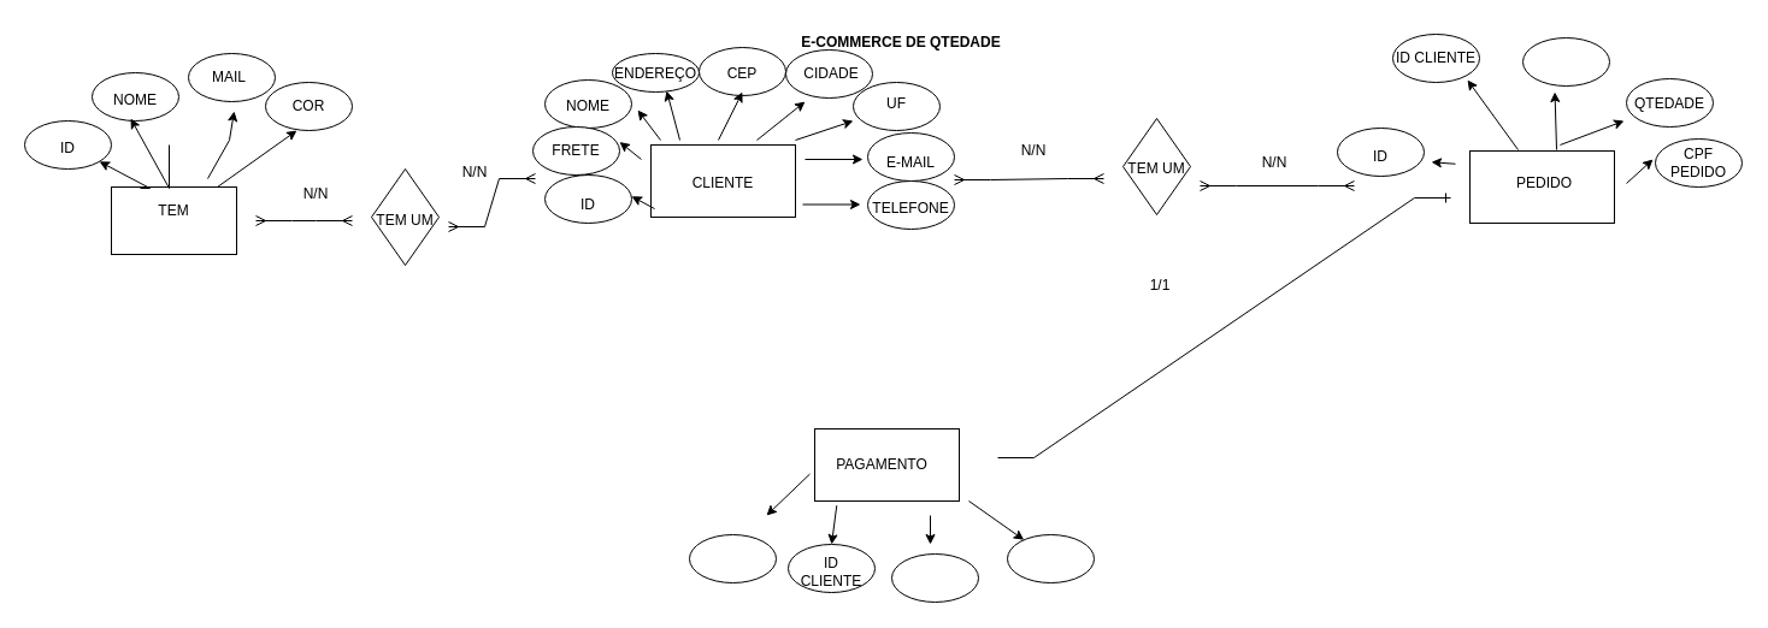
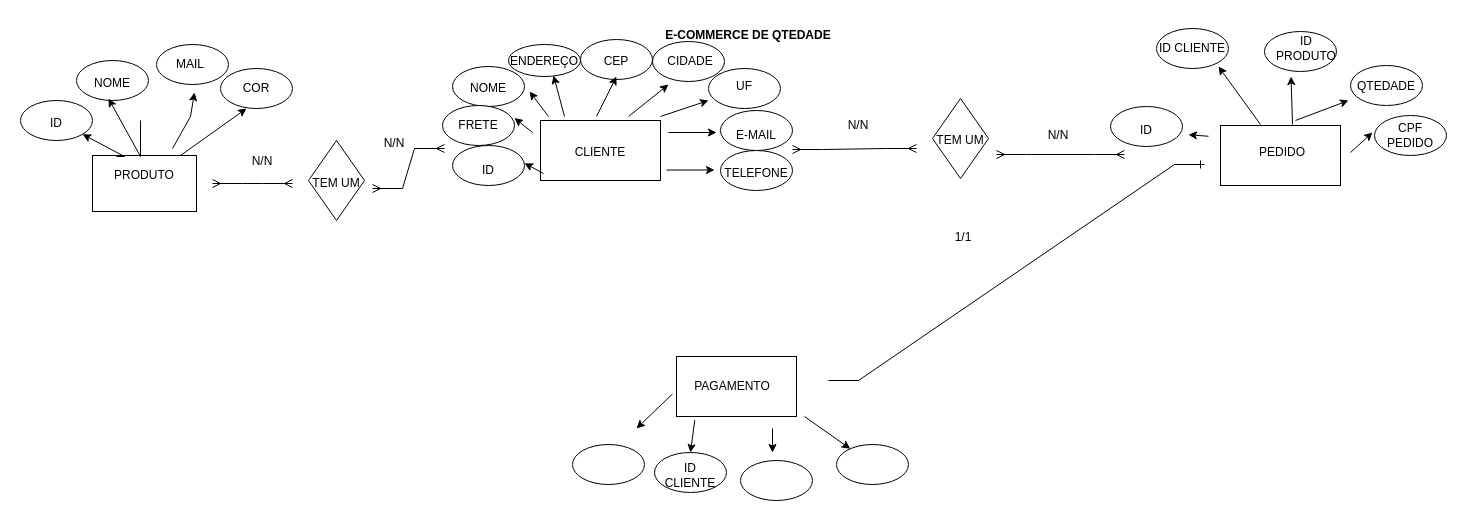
  <mxCell id="0" />
  <mxCell id="1" parent="0" />
  <mxCell id="2" value="" style="rounded=0;whiteSpace=wrap;html=1;glass=0;" vertex="1" parent="1"><mxGeometry x="1220" y="125" width="120" height="60" as="geometry" /></mxCell>
  <mxCell id="3" value="" style="ellipse;whiteSpace=wrap;html=1;rounded=0;glass=0;" vertex="1" parent="1"><mxGeometry x="452" y="66" width="72" height="40" as="geometry" /></mxCell>
  <mxCell id="4" value="" style="rounded=0;whiteSpace=wrap;html=1;glass=0;" vertex="1" parent="1"><mxGeometry x="540" y="120" width="120" height="60" as="geometry" /></mxCell>
  <mxCell id="5" value="E-COMMERCE DE QTEDADE" style="text;html=1;strokeColor=none;fillColor=none;align=center;verticalAlign=middle;whiteSpace=wrap;rounded=0;glass=0;fontStyle=1" vertex="1" parent="1"><mxGeometry x="564" y="20" width="368" height="30" as="geometry" /></mxCell>
  <mxCell id="6" value="" style="rounded=0;whiteSpace=wrap;html=1;glass=0;" vertex="1" parent="1"><mxGeometry x="92" y="155" width="104" height="56" as="geometry" /></mxCell>
- <mxCell id="7" value="TEM" style="text;html=1;strokeColor=none;fillColor=none;align=center;verticalAlign=middle;whiteSpace=wrap;rounded=0;" vertex="1" parent="1"><mxGeometry x="76" y="155" width="136" height="40" as="geometry" /></mxCell>
+ <mxCell id="7" value="PRODUTO" style="text;html=1;strokeColor=none;fillColor=none;align=center;verticalAlign=middle;whiteSpace=wrap;rounded=0;" vertex="1" parent="1"><mxGeometry x="76" y="155" width="136" height="40" as="geometry" /></mxCell>
  <mxCell id="8" value="" style="ellipse;whiteSpace=wrap;html=1;rounded=0;glass=0;" vertex="1" parent="1"><mxGeometry x="508" y="44" width="72" height="32" as="geometry" /></mxCell>
  <mxCell id="9" value="" style="ellipse;whiteSpace=wrap;html=1;rounded=0;glass=0;" vertex="1" parent="1"><mxGeometry y="100" width="72" height="40" as="geometry" x="20" /></mxCell>
  <mxCell id="10" value="" style="ellipse;whiteSpace=wrap;html=1;rounded=0;glass=0;" vertex="1" parent="1"><mxGeometry x="220" y="68" width="72" height="40" as="geometry" /></mxCell>
  <mxCell id="11" value="" style="ellipse;whiteSpace=wrap;html=1;rounded=0;glass=0;" vertex="1" parent="1"><mxGeometry x="442" y="105" width="72" height="40" as="geometry" /></mxCell>
  <mxCell id="12" value="" style="ellipse;whiteSpace=wrap;html=1;rounded=0;glass=0;" vertex="1" parent="1"><mxGeometry x="156" y="44" width="72" height="40" as="geometry" /></mxCell>
  <mxCell id="13" value="" style="ellipse;whiteSpace=wrap;html=1;rounded=0;glass=0;" vertex="1" parent="1"><mxGeometry x="76" y="60" width="72" height="40" as="geometry" /></mxCell>
  <mxCell id="14" value="ID" style="text;html=1;strokeColor=none;fillColor=none;align=center;verticalAlign=middle;whiteSpace=wrap;rounded=0;" vertex="1" parent="1"><mxGeometry x="26" y="108" width="60" height="30" as="geometry" /></mxCell>
  <mxCell id="15" value="MAIL" style="text;html=1;strokeColor=none;fillColor=none;align=center;verticalAlign=middle;whiteSpace=wrap;rounded=0;" vertex="1" parent="1"><mxGeometry x="160" y="49" width="60" height="30" as="geometry" /></mxCell>
  <mxCell id="16" value="ENDEREÇO" style="text;html=1;strokeColor=none;fillColor=none;align=center;verticalAlign=middle;whiteSpace=wrap;rounded=0;" vertex="1" parent="1"><mxGeometry x="492" y="46" width="104" height="30" as="geometry" /></mxCell>
  <mxCell id="17" value="NOME" style="text;html=1;strokeColor=none;fillColor=none;align=center;verticalAlign=middle;whiteSpace=wrap;rounded=0;" vertex="1" parent="1"><mxGeometry x="458" y="73" width="60" height="30" as="geometry" /></mxCell>
  <mxCell id="18" value="COR" style="text;html=1;strokeColor=none;fillColor=none;align=center;verticalAlign=middle;whiteSpace=wrap;rounded=0;" vertex="1" parent="1"><mxGeometry x="226" y="73" width="60" height="30" as="geometry" /></mxCell>
  <mxCell id="19" value="NOME" style="text;html=1;strokeColor=none;fillColor=none;align=center;verticalAlign=middle;whiteSpace=wrap;rounded=0;" vertex="1" parent="1"><mxGeometry x="82" y="68" width="60" height="30" as="geometry" /></mxCell>
  <mxCell id="20" value="" style="endArrow=classic;html=1;rounded=0;" edge="1" parent="1" target="9"><mxGeometry width="50" height="50" relative="1" as="geometry"><mxPoint x="116" y="156" as="sourcePoint" /><mxPoint x="108" y="140" as="targetPoint" /><Array as="points"><mxPoint x="124" y="156" /></Array></mxGeometry></mxCell>
  <mxCell id="21" value="" style="endArrow=classic;html=1;rounded=0;exitX=0.846;exitY=0;exitDx=0;exitDy=0;exitPerimeter=0;" edge="1" parent="1" source="6"><mxGeometry width="50" height="50" relative="1" as="geometry"><mxPoint x="196" y="158" as="sourcePoint" /><mxPoint x="246" y="108" as="targetPoint" /></mxGeometry></mxCell>
  <mxCell id="22" value="" style="endArrow=classic;html=1;rounded=0;exitX=0.706;exitY=-0.175;exitDx=0;exitDy=0;exitPerimeter=0;" edge="1" parent="1" source="7"><mxGeometry width="50" height="50" relative="1" as="geometry"><mxPoint x="190" y="132" as="sourcePoint" /><mxPoint x="194" y="92" as="targetPoint" /><Array as="points"><mxPoint x="190" y="116" /></Array></mxGeometry></mxCell>
  <mxCell id="23" value="" style="endArrow=classic;html=1;rounded=0;" edge="1" parent="1"><mxGeometry width="50" height="50" relative="1" as="geometry"><mxPoint x="140" y="120" as="sourcePoint" /><mxPoint x="108" y="98" as="targetPoint" /><Array as="points"><mxPoint x="140" y="156" /></Array></mxGeometry></mxCell>
  <mxCell id="24" value="CLIENTE" style="text;html=1;strokeColor=none;fillColor=none;align=center;verticalAlign=middle;whiteSpace=wrap;rounded=0;" vertex="1" parent="1"><mxGeometry x="532" y="132" width="136" height="40" as="geometry" /></mxCell>
  <mxCell id="25" value="" style="ellipse;whiteSpace=wrap;html=1;rounded=0;glass=0;" vertex="1" parent="1"><mxGeometry x="708" y="68" width="72" height="40" as="geometry" /></mxCell>
  <mxCell id="26" value="" style="ellipse;whiteSpace=wrap;html=1;rounded=0;glass=0;" vertex="1" parent="1"><mxGeometry x="652" y="41" width="72" height="40" as="geometry" /></mxCell>
  <mxCell id="27" value="" style="ellipse;whiteSpace=wrap;html=1;rounded=0;glass=0;" vertex="1" parent="1"><mxGeometry x="580" y="39" width="72" height="40" as="geometry" /></mxCell>
  <mxCell id="28" value="" style="ellipse;whiteSpace=wrap;html=1;rounded=0;glass=0;" vertex="1" parent="1"><mxGeometry x="720" y="110" width="72" height="40" as="geometry" /></mxCell>
  <mxCell id="29" value="" style="ellipse;whiteSpace=wrap;html=1;rounded=0;glass=0;" vertex="1" parent="1"><mxGeometry x="452" y="145" width="72" height="40" as="geometry" /></mxCell>
  <mxCell id="30" value="" style="ellipse;whiteSpace=wrap;html=1;rounded=0;glass=0;" vertex="1" parent="1"><mxGeometry x="720" y="150" width="72" height="40" as="geometry" /></mxCell>
  <mxCell id="31" value="ID" style="text;html=1;strokeColor=none;fillColor=none;align=center;verticalAlign=middle;whiteSpace=wrap;rounded=0;" vertex="1" parent="1"><mxGeometry x="458" y="155" width="60" height="30" as="geometry" /></mxCell>
  <mxCell id="32" value="CIDADE" style="text;html=1;strokeColor=none;fillColor=none;align=center;verticalAlign=middle;whiteSpace=wrap;rounded=0;" vertex="1" parent="1"><mxGeometry x="660" y="46" width="60" height="30" as="geometry" /></mxCell>
  <mxCell id="33" value="CEP" style="text;html=1;strokeColor=none;fillColor=none;align=center;verticalAlign=middle;whiteSpace=wrap;rounded=0;" vertex="1" parent="1"><mxGeometry x="586" y="46" width="60" height="30" as="geometry" /></mxCell>
  <mxCell id="34" value="E-MAIL" style="text;html=1;strokeColor=none;fillColor=none;align=center;verticalAlign=middle;whiteSpace=wrap;rounded=0;" vertex="1" parent="1"><mxGeometry x="726" y="120" width="60" height="30" as="geometry" /></mxCell>
  <mxCell id="35" value="TELEFONE" style="text;html=1;strokeColor=none;fillColor=none;align=center;verticalAlign=middle;whiteSpace=wrap;rounded=0;" vertex="1" parent="1"><mxGeometry x="726" y="158" width="60" height="30" as="geometry" /></mxCell>
  <mxCell id="36" value="UF" style="text;html=1;strokeColor=none;fillColor=none;align=center;verticalAlign=middle;whiteSpace=wrap;rounded=0;" vertex="1" parent="1"><mxGeometry x="714" y="71" width="60" height="30" as="geometry" /></mxCell>
  <mxCell id="37" value="FRETE" style="text;html=1;strokeColor=none;fillColor=none;align=center;verticalAlign=middle;whiteSpace=wrap;rounded=0;" vertex="1" parent="1"><mxGeometry x="448" y="110" width="60" height="30" as="geometry" /></mxCell>
  <mxCell id="38" value="" style="endArrow=classic;html=1;rounded=0;exitX=0.846;exitY=0;exitDx=0;exitDy=0;exitPerimeter=0;entryX=0.5;entryY=1;entryDx=0;entryDy=0;" edge="1" parent="1" target="33"><mxGeometry width="50" height="50" relative="1" as="geometry"><mxPoint x="596" y="116" as="sourcePoint" /><mxPoint x="622.016" y="92" as="targetPoint" /></mxGeometry></mxCell>
  <mxCell id="39" value="" style="endArrow=classic;html=1;rounded=0;" edge="1" parent="1"><mxGeometry width="50" height="50" relative="1" as="geometry"><mxPoint x="628" y="116" as="sourcePoint" /><mxPoint x="668" y="84" as="targetPoint" /></mxGeometry></mxCell>
  <mxCell id="40" value="" style="endArrow=classic;html=1;rounded=0;entryX=0;entryY=0.8;entryDx=0;entryDy=0;entryPerimeter=0;" edge="1" parent="1" target="25"><mxGeometry width="50" height="50" relative="1" as="geometry"><mxPoint x="660" y="116" as="sourcePoint" /><mxPoint x="694.016" y="96" as="targetPoint" /></mxGeometry></mxCell>
  <mxCell id="41" value="" style="endArrow=classic;html=1;rounded=0;exitX=1;exitY=0;exitDx=0;exitDy=0;" edge="1" parent="1" source="24"><mxGeometry width="50" height="50" relative="1" as="geometry"><mxPoint x="668" y="144" as="sourcePoint" /><mxPoint x="716" y="132" as="targetPoint" /></mxGeometry></mxCell>
  <mxCell id="42" value="" style="endArrow=classic;html=1;rounded=0;exitX=1;exitY=0;exitDx=0;exitDy=0;" edge="1" parent="1"><mxGeometry width="50" height="50" relative="1" as="geometry"><mxPoint x="666" y="169.5" as="sourcePoint" /><mxPoint x="714" y="169.5" as="targetPoint" /></mxGeometry></mxCell>
  <mxCell id="43" value="" style="endArrow=classic;html=1;rounded=0;entryX=0.587;entryY=0.967;entryDx=0;entryDy=0;entryPerimeter=0;" edge="1" parent="1" target="16"><mxGeometry width="50" height="50" relative="1" as="geometry"><mxPoint x="564" y="116" as="sourcePoint" /><mxPoint x="596" y="98" as="targetPoint" /></mxGeometry></mxCell>
  <mxCell id="44" value="" style="endArrow=classic;html=1;rounded=0;entryX=0.587;entryY=0.967;entryDx=0;entryDy=0;entryPerimeter=0;" edge="1" parent="1"><mxGeometry width="50" height="50" relative="1" as="geometry"><mxPoint x="548" y="116" as="sourcePoint" /><mxPoint x="529.048" y="91.01" as="targetPoint" /></mxGeometry></mxCell>
  <mxCell id="45" value="" style="endArrow=classic;html=1;rounded=0;entryX=0.587;entryY=0.967;entryDx=0;entryDy=0;entryPerimeter=0;exitX=0;exitY=0;exitDx=0;exitDy=0;" edge="1" parent="1" source="24"><mxGeometry width="50" height="50" relative="1" as="geometry"><mxPoint x="532.95" y="142.5" as="sourcePoint" /><mxPoint x="513.998" y="117.51" as="targetPoint" /></mxGeometry></mxCell>
  <mxCell id="46" value="PEDIDO" style="text;html=1;strokeColor=none;fillColor=none;align=center;verticalAlign=middle;whiteSpace=wrap;rounded=0;" vertex="1" parent="1"><mxGeometry x="1214" y="132" width="136" height="40" as="geometry" /></mxCell>
  <mxCell id="47" value="" style="endArrow=classic;html=1;rounded=0;entryX=0.587;entryY=0.967;entryDx=0;entryDy=0;entryPerimeter=0;exitX=0.081;exitY=1.025;exitDx=0;exitDy=0;exitPerimeter=0;" edge="1" parent="1" source="24"><mxGeometry width="50" height="50" relative="1" as="geometry"><mxPoint x="542" y="177.24" as="sourcePoint" /><mxPoint x="523.998" y="162.75" as="targetPoint" /></mxGeometry></mxCell>
  <mxCell id="48" value="" style="ellipse;whiteSpace=wrap;html=1;rounded=0;glass=0;" vertex="1" parent="1"><mxGeometry x="1374" y="115" width="72" height="40" as="geometry" /></mxCell>
  <mxCell id="49" value="" style="ellipse;whiteSpace=wrap;html=1;rounded=0;glass=0;" vertex="1" parent="1"><mxGeometry x="1350" y="65" width="72" height="40" as="geometry" /></mxCell>
  <mxCell id="50" value="" style="ellipse;whiteSpace=wrap;html=1;rounded=0;glass=0;" vertex="1" parent="1"><mxGeometry x="1264" y="31" width="72" height="40" as="geometry" /></mxCell>
  <mxCell id="51" value="" style="ellipse;whiteSpace=wrap;html=1;rounded=0;glass=0;" vertex="1" parent="1"><mxGeometry x="1156" y="28" width="72" height="40" as="geometry" /></mxCell>
  <mxCell id="52" value="" style="ellipse;whiteSpace=wrap;html=1;rounded=0;glass=0;" vertex="1" parent="1"><mxGeometry x="1110" y="106" width="72" height="40" as="geometry" /></mxCell>
  <mxCell id="53" value="ID" style="text;html=1;strokeColor=none;fillColor=none;align=center;verticalAlign=middle;whiteSpace=wrap;rounded=0;" vertex="1" parent="1"><mxGeometry x="1116" y="125" width="60" height="10" as="geometry" /></mxCell>
  <mxCell id="54" value="ID CLIENTE" style="text;html=1;strokeColor=none;fillColor=none;align=center;verticalAlign=middle;whiteSpace=wrap;rounded=0;" vertex="1" parent="1"><mxGeometry x="1124" y="28" width="136" height="40" as="geometry" /></mxCell>
+ <mxCell id="55" value="ID PRODUTO" style="text;html=1;strokeColor=none;fillColor=none;align=center;verticalAlign=middle;whiteSpace=wrap;rounded=0;" vertex="1" parent="1"><mxGeometry x="1276" y="33" width="60" height="30" as="geometry" /></mxCell>
  <mxCell id="56" value="QTEDADE" style="text;html=1;strokeColor=none;fillColor=none;align=center;verticalAlign=middle;whiteSpace=wrap;rounded=0;" vertex="1" parent="1"><mxGeometry x="1356" y="71" width="60" height="30" as="geometry" /></mxCell>
  <mxCell id="57" value="CPF PEDIDO" style="text;html=1;strokeColor=none;fillColor=none;align=center;verticalAlign=middle;whiteSpace=wrap;rounded=0;" vertex="1" parent="1"><mxGeometry x="1380" y="120" width="60" height="30" as="geometry" /></mxCell>
  <mxCell id="58" value="" style="endArrow=classic;html=1;rounded=0;entryX=0.587;entryY=0.967;entryDx=0;entryDy=0;entryPerimeter=0;" edge="1" parent="1"><mxGeometry width="50" height="50" relative="1" as="geometry"><mxPoint x="1292" y="124" as="sourcePoint" /><mxPoint x="1290.528" y="76.01" as="targetPoint" /></mxGeometry></mxCell>
  <mxCell id="59" value="" style="endArrow=classic;html=1;rounded=0;" edge="1" parent="1"><mxGeometry width="50" height="50" relative="1" as="geometry"><mxPoint x="1294.95" y="119.99" as="sourcePoint" /><mxPoint x="1348" y="100" as="targetPoint" /></mxGeometry></mxCell>
  <mxCell id="60" value="" style="endArrow=classic;html=1;rounded=0;" edge="1" parent="1"><mxGeometry width="50" height="50" relative="1" as="geometry"><mxPoint x="1260" y="124" as="sourcePoint" /><mxPoint x="1218" y="66" as="targetPoint" /><Array as="points" /></mxGeometry></mxCell>
  <mxCell id="61" value="" style="endArrow=classic;html=1;rounded=0;exitX=1;exitY=0.5;exitDx=0;exitDy=0;" edge="1" parent="1" source="46"><mxGeometry width="50" height="50" relative="1" as="geometry"><mxPoint x="1340" y="123" as="sourcePoint" /><mxPoint x="1372" y="132" as="targetPoint" /></mxGeometry></mxCell>
  <mxCell id="62" value="" style="endArrow=classic;html=1;rounded=0;entryX=0.587;entryY=0.967;entryDx=0;entryDy=0;entryPerimeter=0;" edge="1" parent="1"><mxGeometry width="50" height="50" relative="1" as="geometry"><mxPoint x="1208" y="135.75" as="sourcePoint" /><mxPoint x="1187.998" y="134.25" as="targetPoint" /></mxGeometry></mxCell>
  <mxCell id="63" value="" style="rhombus;whiteSpace=wrap;html=1;rounded=0;glass=0;" vertex="1" parent="1"><mxGeometry x="308" y="140" width="56" height="80" as="geometry" /></mxCell>
  <mxCell id="64" value="" style="rhombus;whiteSpace=wrap;html=1;rounded=0;glass=0;" vertex="1" parent="1"><mxGeometry x="932" y="98" width="56" height="80" as="geometry" /></mxCell>
  <mxCell id="65" value="TEM UM" style="text;html=1;strokeColor=none;fillColor=none;align=center;verticalAlign=middle;whiteSpace=wrap;rounded=0;" vertex="1" parent="1"><mxGeometry x="306" y="168" width="60" height="30" as="geometry" /></mxCell>
  <mxCell id="66" value="TEM UM" style="text;html=1;strokeColor=none;fillColor=none;align=center;verticalAlign=middle;whiteSpace=wrap;rounded=0;" vertex="1" parent="1"><mxGeometry x="930" y="125" width="60" height="30" as="geometry" /></mxCell>
  <mxCell id="67" value="" style="edgeStyle=entityRelationEdgeStyle;fontSize=12;html=1;endArrow=ERmany;startArrow=ERmany;rounded=0;" edge="1" parent="1"><mxGeometry width="100" height="100" relative="1" as="geometry"><mxPoint x="792" y="149" as="sourcePoint" /><mxPoint x="916" y="148" as="targetPoint" /></mxGeometry></mxCell>
  <mxCell id="68" value="" style="edgeStyle=entityRelationEdgeStyle;fontSize=12;html=1;endArrow=ERmany;startArrow=ERmany;rounded=0;" edge="1" parent="1"><mxGeometry width="100" height="100" relative="1" as="geometry"><mxPoint x="996" y="154" as="sourcePoint" /><mxPoint x="1124" y="154" as="targetPoint" /></mxGeometry></mxCell>
  <mxCell id="69" value="" style="edgeStyle=entityRelationEdgeStyle;fontSize=12;html=1;endArrow=ERmany;startArrow=ERmany;rounded=0;" edge="1" parent="1"><mxGeometry width="100" height="100" relative="1" as="geometry"><mxPoint x="212" y="183" as="sourcePoint" /><mxPoint x="292" y="183" as="targetPoint" /></mxGeometry></mxCell>
  <mxCell id="70" value="" style="edgeStyle=entityRelationEdgeStyle;fontSize=12;html=1;endArrow=ERmany;startArrow=ERmany;rounded=0;" edge="1" parent="1"><mxGeometry width="100" height="100" relative="1" as="geometry"><mxPoint x="372" y="188" as="sourcePoint" /><mxPoint x="444" y="148" as="targetPoint" /></mxGeometry></mxCell>
  <mxCell id="71" value="N/N" style="text;html=1;strokeColor=none;fillColor=none;align=center;verticalAlign=middle;whiteSpace=wrap;rounded=0;" vertex="1" parent="1"><mxGeometry x="232" y="146" width="60" height="30" as="geometry" /></mxCell>
  <mxCell id="72" value="N/N" style="text;html=1;strokeColor=none;fillColor=none;align=center;verticalAlign=middle;whiteSpace=wrap;rounded=0;" vertex="1" parent="1"><mxGeometry x="364" y="128" width="60" height="30" as="geometry" /></mxCell>
  <mxCell id="73" value="N/N" style="text;html=1;strokeColor=none;fillColor=none;align=center;verticalAlign=middle;whiteSpace=wrap;rounded=0;" vertex="1" parent="1"><mxGeometry x="828" y="110" width="60" height="30" as="geometry" /></mxCell>
  <mxCell id="74" value="N/N" style="text;html=1;strokeColor=none;fillColor=none;align=center;verticalAlign=middle;whiteSpace=wrap;rounded=0;" vertex="1" parent="1"><mxGeometry x="1028" y="120" width="60" height="30" as="geometry" /></mxCell>
  <mxCell id="75" value="" style="rounded=0;whiteSpace=wrap;html=1;glass=0;" vertex="1" parent="1"><mxGeometry x="676" y="356" width="120" height="60" as="geometry" /></mxCell>
  <mxCell id="76" value="PAGAMENTO" style="text;html=1;strokeColor=none;fillColor=none;align=center;verticalAlign=middle;whiteSpace=wrap;rounded=0;" vertex="1" parent="1"><mxGeometry x="672" y="371" width="120" height="30" as="geometry" /></mxCell>
  <mxCell id="77" value="" style="ellipse;whiteSpace=wrap;html=1;rounded=0;glass=0;" vertex="1" parent="1"><mxGeometry x="654" y="452" width="72" height="40" as="geometry" /></mxCell>
  <mxCell id="78" value="" style="ellipse;whiteSpace=wrap;html=1;rounded=0;glass=0;" vertex="1" parent="1"><mxGeometry x="740" y="460" width="72" height="40" as="geometry" /></mxCell>
  <mxCell id="79" value="" style="ellipse;whiteSpace=wrap;html=1;rounded=0;glass=0;" vertex="1" parent="1"><mxGeometry x="572" y="444" width="72" height="40" as="geometry" /></mxCell>
  <mxCell id="80" value="" style="ellipse;whiteSpace=wrap;html=1;rounded=0;glass=0;" vertex="1" parent="1"><mxGeometry x="836" y="444" width="72" height="40" as="geometry" /></mxCell>
  <mxCell id="81" value="ID CLIENTE" style="text;html=1;strokeColor=none;fillColor=none;align=center;verticalAlign=middle;whiteSpace=wrap;rounded=0;" vertex="1" parent="1"><mxGeometry x="660" y="460" width="60" height="30" as="geometry" /></mxCell>
  <mxCell id="82" value="" style="endArrow=classic;html=1;rounded=0;exitX=1;exitY=0;exitDx=0;exitDy=0;" edge="1" parent="1" target="80"><mxGeometry width="50" height="50" relative="1" as="geometry"><mxPoint x="804" y="416" as="sourcePoint" /><mxPoint x="852" y="416" as="targetPoint" /></mxGeometry></mxCell>
  <mxCell id="83" value="" style="endArrow=classic;html=1;rounded=0;" edge="1" parent="1"><mxGeometry width="50" height="50" relative="1" as="geometry"><mxPoint x="772" y="428" as="sourcePoint" /><mxPoint x="772" y="452" as="targetPoint" /></mxGeometry></mxCell>
  <mxCell id="84" value="" style="endArrow=classic;html=1;rounded=0;exitX=1;exitY=0;exitDx=0;exitDy=0;entryX=0.5;entryY=0;entryDx=0;entryDy=0;" edge="1" parent="1" target="77"><mxGeometry width="50" height="50" relative="1" as="geometry"><mxPoint x="694.26" y="419.72" as="sourcePoint" /><mxPoint x="739.995" y="452.004" as="targetPoint" /></mxGeometry></mxCell>
  <mxCell id="85" value="" style="endArrow=classic;html=1;rounded=0;exitX=0;exitY=0.75;exitDx=0;exitDy=0;" edge="1" parent="1" source="76"><mxGeometry width="50" height="50" relative="1" as="geometry"><mxPoint x="622.26" y="401" as="sourcePoint" /><mxPoint x="636" y="428" as="targetPoint" /></mxGeometry></mxCell>
  <mxCell id="86" value="" style="edgeStyle=entityRelationEdgeStyle;fontSize=12;html=1;endArrow=ERone;endFill=1;rounded=0;" edge="1" parent="1"><mxGeometry width="100" height="100" relative="1" as="geometry"><mxPoint x="828" y="380" as="sourcePoint" /><mxPoint x="1204" y="164" as="targetPoint" /></mxGeometry></mxCell>
  <mxCell id="87" value="1/1" style="text;html=1;strokeColor=none;fillColor=none;align=center;verticalAlign=middle;whiteSpace=wrap;rounded=0;" vertex="1" parent="1"><mxGeometry x="933" y="222" width="60" height="30" as="geometry" /></mxCell>
